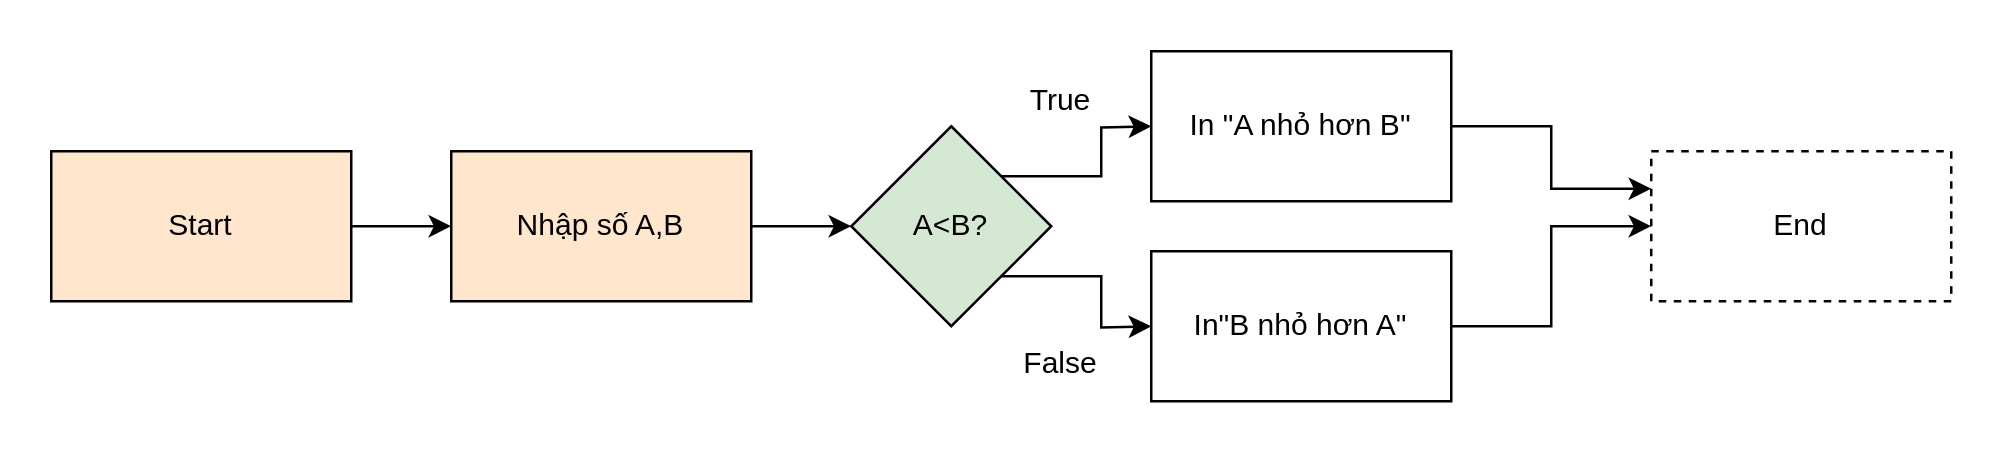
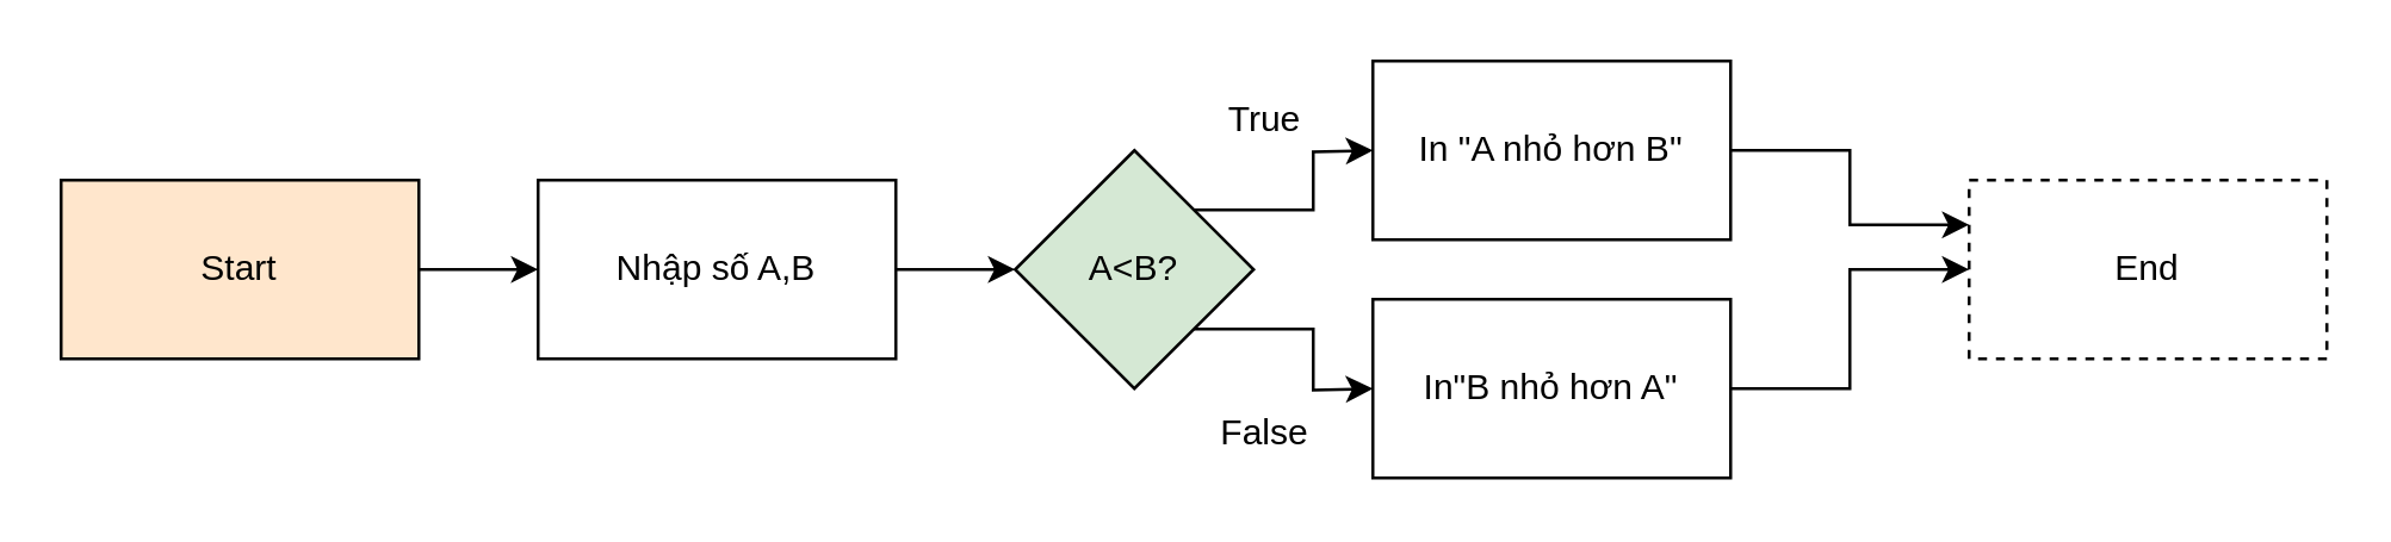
  <mxCell id="0" />
  <mxCell id="1" parent="0" />
  <mxCell id="2" value="End" style="rounded=0;whiteSpace=wrap;html=1;dashed=1;" vertex="1" parent="1"><mxGeometry x="660" y="60" width="120" height="60" as="geometry" /></mxCell>
  <mxCell id="3" style="edgeStyle=orthogonalEdgeStyle;rounded=0;orthogonalLoop=1;jettySize=auto;html=1;exitX=1;exitY=0.5;exitDx=0;exitDy=0;" edge="1" parent="1" source="4"><mxGeometry relative="1" as="geometry"><mxPoint x="180" y="90" as="targetPoint" /></mxGeometry></mxCell>
  <mxCell id="4" value="Start" style="rounded=0;whiteSpace=wrap;html=1;fillColor=#ffe6cc;" vertex="1" parent="1"><mxGeometry x="20" y="60" width="120" height="60" as="geometry" /></mxCell>
  <mxCell id="5" style="edgeStyle=orthogonalEdgeStyle;rounded=0;orthogonalLoop=1;jettySize=auto;html=1;exitX=1;exitY=0.5;exitDx=0;exitDy=0;" edge="1" parent="1" source="6"><mxGeometry relative="1" as="geometry"><mxPoint x="340" y="90" as="targetPoint" /></mxGeometry></mxCell>
- <mxCell id="6" value="Nhập số A,B" style="rounded=0;whiteSpace=wrap;html=1;fillColor=#ffe6cc;" vertex="1" parent="1"><mxGeometry x="180" y="60" width="120" height="60" as="geometry" /></mxCell>
+ <mxCell id="6" value="Nhập số A,B" style="rounded=0;whiteSpace=wrap;html=1;" vertex="1" parent="1"><mxGeometry x="180" y="60" width="120" height="60" as="geometry" /></mxCell>
  <mxCell id="7" style="edgeStyle=orthogonalEdgeStyle;rounded=0;orthogonalLoop=1;jettySize=auto;html=1;exitX=1;exitY=0;exitDx=0;exitDy=0;" edge="1" parent="1" source="9"><mxGeometry relative="1" as="geometry"><mxPoint x="460" y="50" as="targetPoint" /></mxGeometry></mxCell>
  <mxCell id="8" style="edgeStyle=orthogonalEdgeStyle;rounded=0;orthogonalLoop=1;jettySize=auto;html=1;exitX=1;exitY=1;exitDx=0;exitDy=0;" edge="1" parent="1" source="9"><mxGeometry relative="1" as="geometry"><mxPoint x="460" y="130" as="targetPoint" /></mxGeometry></mxCell>
  <mxCell id="9" value="A&amp;lt;B?" style="rhombus;whiteSpace=wrap;html=1;fillColor=#d5e8d4;" vertex="1" parent="1"><mxGeometry x="340" y="50" width="80" height="80" as="geometry" /></mxCell>
  <mxCell id="10" style="edgeStyle=orthogonalEdgeStyle;rounded=0;orthogonalLoop=1;jettySize=auto;html=1;exitX=1;exitY=0.5;exitDx=0;exitDy=0;entryX=0;entryY=0.25;entryDx=0;entryDy=0;" edge="1" parent="1" source="11" target="2"><mxGeometry relative="1" as="geometry" /></mxCell>
  <mxCell id="11" value="In &quot;A nhỏ hơn B&quot;" style="rounded=0;whiteSpace=wrap;html=1;" vertex="1" parent="1"><mxGeometry x="460" y="20" width="120" height="60" as="geometry" /></mxCell>
  <mxCell id="12" style="edgeStyle=orthogonalEdgeStyle;rounded=0;orthogonalLoop=1;jettySize=auto;html=1;exitX=1;exitY=0.5;exitDx=0;exitDy=0;entryX=0;entryY=0.5;entryDx=0;entryDy=0;" edge="1" parent="1" source="13" target="2"><mxGeometry relative="1" as="geometry" /></mxCell>
  <mxCell id="13" value="In&quot;B nhỏ hơn A&quot;" style="rounded=0;whiteSpace=wrap;html=1;" vertex="1" parent="1"><mxGeometry x="460" y="100" width="120" height="60" as="geometry" /></mxCell>
  <mxCell id="14" value="True" style="text;html=1;align=center;verticalAlign=middle;whiteSpace=wrap;rounded=0;" vertex="1" parent="1"><mxGeometry x="394" y="30" width="60" height="20" as="geometry" /></mxCell>
  <mxCell id="15" value="False" style="text;html=1;align=center;verticalAlign=middle;whiteSpace=wrap;rounded=0;" vertex="1" parent="1"><mxGeometry x="394" y="130" width="60" height="30" as="geometry" /></mxCell>
